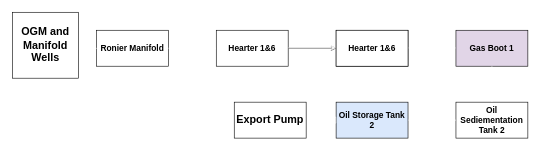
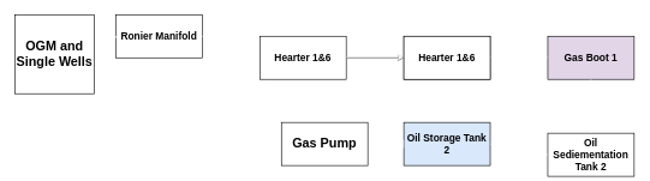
  <mxCell id="0" style=";html=1;" />
  <mxCell id="1" style=";html=1;" parent="0" />
- <mxCell id="2" value="&lt;b&gt;&lt;font style=&quot;font-size: 14px;&quot;&gt;Ronier Manifold&lt;/font&gt;&lt;/b&gt;" style="rounded=0;whiteSpace=wrap;html=1;" vertex="1" parent="1"><mxGeometry x="160" y="50" width="120" height="60" as="geometry" /></mxCell>
+ <mxCell id="2" value="&lt;b&gt;&lt;font style=&quot;font-size: 14px;&quot;&gt;Ronier Manifold&lt;/font&gt;&lt;/b&gt;" style="rounded=0;whiteSpace=wrap;html=1;" vertex="1" parent="1"><mxGeometry x="160" y="20" width="120" height="60" as="geometry" /></mxCell>
  <mxCell id="3" value="" style="edgeStyle=orthogonalEdgeStyle;rounded=0;orthogonalLoop=1;jettySize=auto;html=1;" edge="1" parent="1" source="4" target="18"><mxGeometry relative="1" as="geometry" /></mxCell>
  <mxCell id="4" value="&lt;font style=&quot;font-size: 14px;&quot;&gt;&lt;b&gt;Hearter 1&amp;amp;6&lt;/b&gt;&lt;/font&gt;" style="rounded=0;whiteSpace=wrap;html=1;" vertex="1" parent="1"><mxGeometry x="360" y="50" width="120" height="60" as="geometry" /></mxCell>
  <mxCell id="5" value="&lt;b&gt;&lt;font style=&quot;font-size: 14px;&quot;&gt;Three Phase Separator 3&lt;/font&gt;&lt;/b&gt;" style="rounded=0;whiteSpace=wrap;html=1;" vertex="1" parent="1"><mxGeometry x="560" y="50" width="120" height="60" as="geometry" /></mxCell>
  <mxCell id="6" value="&lt;font style=&quot;font-size: 14px;&quot;&gt;&lt;b&gt;Gas Boot 1&lt;/b&gt;&lt;/font&gt;" style="rounded=0;whiteSpace=wrap;html=1;fillColor=#e1d5e7;" vertex="1" parent="1"><mxGeometry x="760" y="50" width="120" height="60" as="geometry" /></mxCell>
- <mxCell id="7" value="&lt;b&gt;&lt;font style=&quot;font-size: 14px;&quot;&gt;Oil Sediementation Tank 2&lt;/font&gt;&lt;/b&gt;" style="rounded=0;whiteSpace=wrap;html=1;" vertex="1" parent="1"><mxGeometry x="760" y="170" width="120" height="60" as="geometry" /></mxCell>
+ <mxCell id="7" value="&lt;b&gt;&lt;font style=&quot;font-size: 14px;&quot;&gt;Oil Sediementation Tank 2&lt;/font&gt;&lt;/b&gt;" style="rounded=0;whiteSpace=wrap;html=1;" vertex="1" parent="1"><mxGeometry x="760" y="185" width="120" height="60" as="geometry" /></mxCell>
  <mxCell id="8" value="&lt;b&gt;&lt;font style=&quot;font-size: 14px;&quot;&gt;Oil Storage Tank 2&lt;/font&gt;&lt;/b&gt;" style="rounded=0;whiteSpace=wrap;html=1;fillColor=#dae8fc;" vertex="1" parent="1"><mxGeometry x="560" y="170" width="120" height="60" as="geometry" /></mxCell>
  <mxCell id="9" value="" style="endArrow=classic;html=1;rounded=0;exitX=1;exitY=0.5;exitDx=0;exitDy=0;entryX=0;entryY=0.5;entryDx=0;entryDy=0;strokeColor=#FFFFFF;" edge="1" parent="1" source="2" target="4"><mxGeometry width="50" height="50" relative="1" as="geometry"><mxPoint x="280" y="150" as="sourcePoint" /><mxPoint x="330" y="100" as="targetPoint" /></mxGeometry></mxCell>
  <mxCell id="10" value="" style="endArrow=classic;html=1;rounded=0;exitX=1;exitY=0.5;exitDx=0;exitDy=0;entryX=0;entryY=0.5;entryDx=0;entryDy=0;strokeColor=#FFFFFF;" edge="1" parent="1"><mxGeometry width="50" height="50" relative="1" as="geometry"><mxPoint x="480" y="79.5" as="sourcePoint" /><mxPoint x="560" y="79.5" as="targetPoint" /></mxGeometry></mxCell>
  <mxCell id="11" value="" style="endArrow=classic;html=1;rounded=0;exitX=1;exitY=0.5;exitDx=0;exitDy=0;entryX=0;entryY=0.5;entryDx=0;entryDy=0;strokeColor=#FFFFFF;" edge="1" parent="1"><mxGeometry width="50" height="50" relative="1" as="geometry"><mxPoint x="680" y="79.5" as="sourcePoint" /><mxPoint x="760" y="79.5" as="targetPoint" /></mxGeometry></mxCell>
  <mxCell id="12" value="" style="endArrow=classic;html=1;rounded=0;exitX=0.5;exitY=1;exitDx=0;exitDy=0;entryX=0.5;entryY=0;entryDx=0;entryDy=0;strokeColor=#FFFFFF;dashed=1;" edge="1" parent="1" source="6" target="7"><mxGeometry width="50" height="50" relative="1" as="geometry"><mxPoint x="810" y="120" as="sourcePoint" /><mxPoint x="890" y="120" as="targetPoint" /></mxGeometry></mxCell>
  <mxCell id="13" value="" style="endArrow=classic;html=1;rounded=0;exitX=0;exitY=0.5;exitDx=0;exitDy=0;entryX=1;entryY=0.5;entryDx=0;entryDy=0;strokeColor=#FFFFFF;dashed=1;" edge="1" parent="1" source="7" target="8"><mxGeometry width="50" height="50" relative="1" as="geometry"><mxPoint x="830" y="120" as="sourcePoint" /><mxPoint x="830" y="180" as="targetPoint" /></mxGeometry></mxCell>
  <mxCell id="14" value="" style="shape=flexArrow;endArrow=classic;html=1;rounded=0;entryX=0;entryY=0.5;entryDx=0;entryDy=0;strokeColor=#FFFFFF;strokeWidth=2;" edge="1" parent="1" target="2"><mxGeometry width="50" height="50" relative="1" as="geometry"><mxPoint x="120" y="80" as="sourcePoint" /><mxPoint x="330" y="160" as="targetPoint" /></mxGeometry></mxCell>
- <mxCell id="15" value="&lt;b&gt;&lt;font style=&quot;font-size: 18px;&quot;&gt;OGM and Manifold Wells&lt;/font&gt;&lt;/b&gt;" style="whiteSpace=wrap;html=1;aspect=fixed;" vertex="1" parent="1"><mxGeometry x="20" y="20" width="110" height="110" as="geometry" /></mxCell>
+ <mxCell id="15" value="&lt;b&gt;&lt;font style=&quot;font-size: 18px;&quot;&gt;OGM and Single Wells&lt;/font&gt;&lt;/b&gt;" style="whiteSpace=wrap;html=1;aspect=fixed;" vertex="1" parent="1"><mxGeometry x="20" y="20" width="110" height="110" as="geometry" /></mxCell>
  <mxCell id="16" value="" style="shape=flexArrow;endArrow=classic;html=1;rounded=0;exitX=0;exitY=0.5;exitDx=0;exitDy=0;strokeColor=#FFFFFF;" edge="1" parent="1" source="8"><mxGeometry width="50" height="50" relative="1" as="geometry"><mxPoint x="370" y="200" as="sourcePoint" /><mxPoint x="510" y="200" as="targetPoint" /></mxGeometry></mxCell>
- <mxCell id="17" value="&lt;b&gt;&lt;font style=&quot;font-size: 18px;&quot;&gt;Export Pump&lt;/font&gt;&lt;/b&gt;" style="rounded=0;whiteSpace=wrap;html=1;" vertex="1" parent="1"><mxGeometry x="390" y="170" width="120" height="60" as="geometry" /></mxCell>
+ <mxCell id="17" value="&lt;b&gt;&lt;font style=&quot;font-size: 18px;&quot;&gt;Gas Pump&lt;/font&gt;&lt;/b&gt;" style="rounded=0;whiteSpace=wrap;html=1;" vertex="1" parent="1"><mxGeometry x="390" y="170" width="120" height="60" as="geometry" /></mxCell>
  <mxCell id="18" value="&lt;font style=&quot;font-size: 14px;&quot;&gt;&lt;b&gt;Hearter 1&amp;amp;6&lt;/b&gt;&lt;/font&gt;" style="rounded=0;whiteSpace=wrap;html=1;" vertex="1" parent="1"><mxGeometry x="560" y="50" width="120" height="60" as="geometry" /></mxCell>
